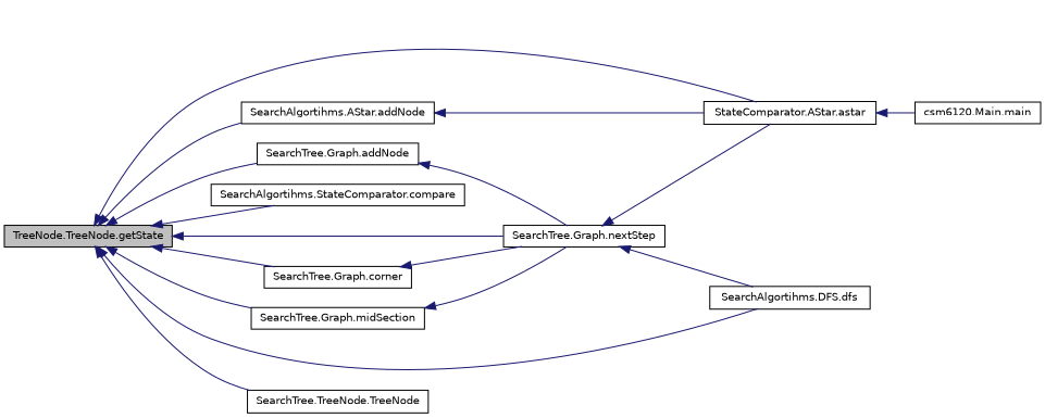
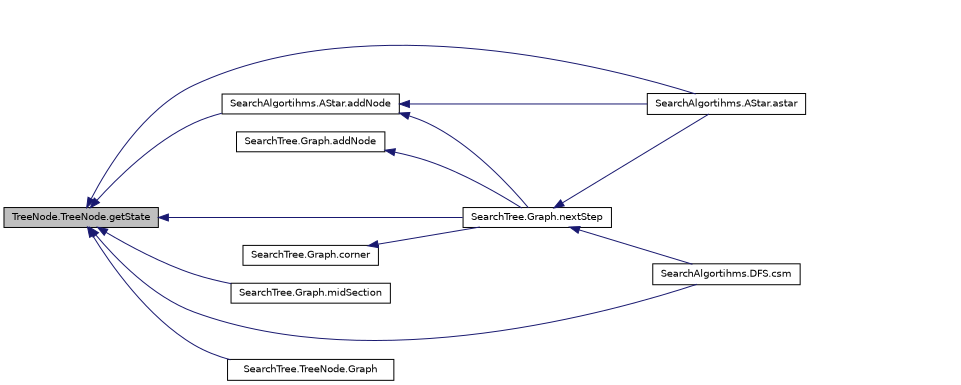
  digraph {
    rankdir=LR
    node [color=black fillcolor=white fontname=Helvetica fontsize=10 shape=record style=filled]
    edge [color=midnightblue dir=back fontname=Helvetica fontsize=10 labelfontname=Helvetica labelfontsize=10 style=solid]
    n1 [fillcolor=grey75 fontcolor=black height=0.2 label="TreeNode.TreeNode.getState" width=0.4]
-   n2 [height=0.2 label="StateComparator.AStar.astar" width=0.4]
+   n2 [height=0.2 label="SearchAlgortihms.AStar.astar" width=0.4]
    n3 [height=0.2 label="SearchAlgortihms.AStar.addNode" width=0.4]
-   n4 [height=0.2 label="SearchAlgortihms.DFS.dfs" width=0.4]
-   n5 [height=0.2 label="SearchAlgortihms.StateComparator.compare" width=0.4]
+   n4 [height=0.2 label="SearchAlgortihms.DFS.csm" width=0.4]
    n6 [height=0.2 label="SearchTree.Graph.nextStep" width=0.4]
    n7 [height=0.2 label="SearchTree.Graph.corner" width=0.4]
    n8 [height=0.2 label="SearchTree.Graph.midSection" width=0.4]
    n9 [height=0.2 label="SearchTree.Graph.addNode" width=0.4]
-   n10 [height=0.2 label="SearchTree.TreeNode.TreeNode" width=0.4]
-   n11 [height=0.2 label="csm6120.Main.main" width=0.4]
+   n10 [height=0.2 label="SearchTree.TreeNode.Graph" width=0.4]
    n1 -> n2
    n1 -> n3
    n1 -> n4
-   n1 -> n5
    n1 -> n6
-   n1 -> n7
    n1 -> n8
-   n1 -> n9
    n1 -> n10
-   n2 -> n11
    n3 -> n2
    n6 -> n2
    n6 -> n4
    n7 -> n6
-   n8 -> n6
+   n3 -> n6
    n9 -> n6
  }
